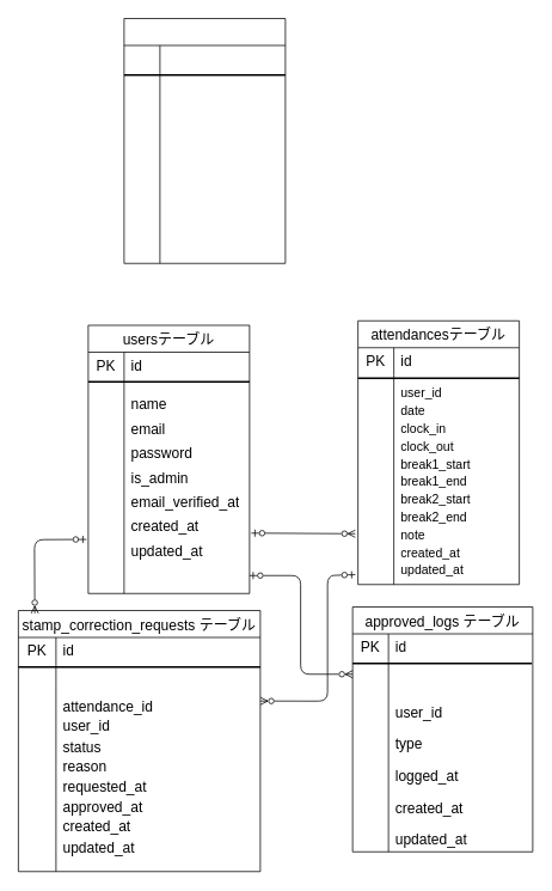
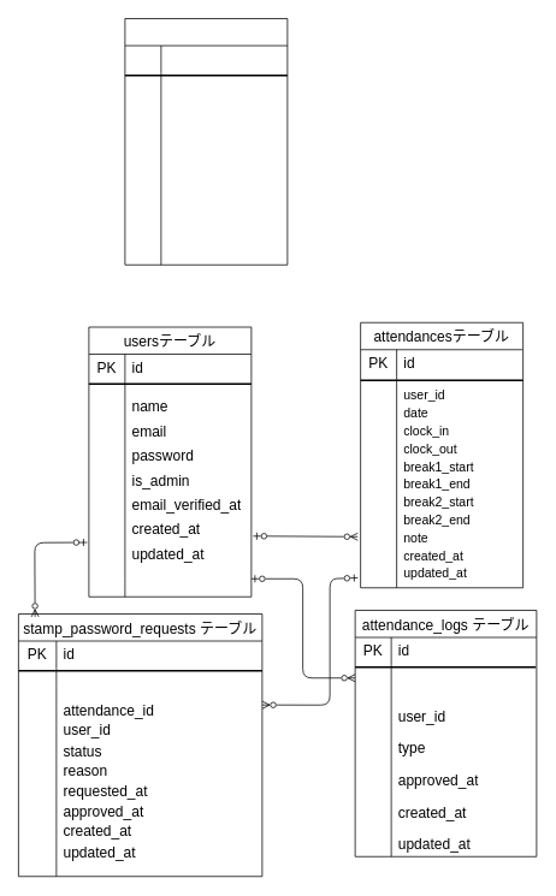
  <mxCell id="0" />
  <mxCell id="1" parent="0" />
  <mxCell id="2" value="" style="group" vertex="1" connectable="0" parent="1"><mxGeometry x="98" y="362" width="180" height="273" as="geometry" /></mxCell>
  <mxCell id="3" value="usersテーブル" style="shape=table;startSize=30;container=1;collapsible=0;childLayout=tableLayout;fixedRows=1;rowLines=0;fontStyle=0;strokeColor=default;fontSize=16;" vertex="1" parent="2"><mxGeometry width="180" height="299" as="geometry" /></mxCell>
  <mxCell id="4" value="" style="shape=tableRow;horizontal=0;startSize=0;swimlaneHead=0;swimlaneBody=0;top=0;left=0;bottom=0;right=0;collapsible=0;dropTarget=0;fillColor=none;points=[[0,0.5],[1,0.5]];portConstraint=eastwest;strokeColor=inherit;fontSize=16;" vertex="1" parent="3"><mxGeometry y="30" width="180" height="30" as="geometry" /></mxCell>
  <mxCell id="5" value="PK" style="shape=partialRectangle;html=1;whiteSpace=wrap;connectable=0;fillColor=none;top=0;left=0;bottom=0;right=0;overflow=hidden;pointerEvents=1;strokeColor=inherit;fontSize=16;" vertex="1" parent="4"><mxGeometry width="40" height="30" as="geometry"><mxRectangle width="40" height="30" as="alternateBounds" /></mxGeometry></mxCell>
  <mxCell id="6" value="id" style="shape=partialRectangle;html=1;whiteSpace=wrap;connectable=0;fillColor=none;top=0;left=0;bottom=0;right=0;align=left;spacingLeft=6;overflow=hidden;strokeColor=inherit;fontSize=16;" vertex="1" parent="4"><mxGeometry x="40" width="140" height="30" as="geometry"><mxRectangle width="140" height="30" as="alternateBounds" /></mxGeometry></mxCell>
  <mxCell id="7" value="" style="shape=tableRow;horizontal=0;startSize=0;swimlaneHead=0;swimlaneBody=0;top=0;left=0;bottom=0;right=0;collapsible=0;dropTarget=0;fillColor=none;points=[[0,0.5],[1,0.5]];portConstraint=eastwest;strokeColor=inherit;fontSize=16;" vertex="1" parent="3"><mxGeometry y="60" width="180" height="219" as="geometry" /></mxCell>
  <mxCell id="8" value="" style="shape=partialRectangle;html=1;whiteSpace=wrap;connectable=0;fillColor=none;top=0;left=0;bottom=0;right=0;overflow=hidden;strokeColor=inherit;fontSize=16;" vertex="1" parent="7"><mxGeometry width="40" height="219" as="geometry"><mxRectangle width="40" height="219" as="alternateBounds" /></mxGeometry></mxCell>
  <mxCell id="9" value="&lt;p style=&quot;line-height: 70%;&quot; data-pm-slice=&quot;1 1 []&quot;&gt;name&lt;br&gt;&lt;/p&gt;&lt;p style=&quot;line-height: 70%;&quot;&gt;email&lt;br&gt;&lt;/p&gt;&lt;p style=&quot;line-height: 70%;&quot;&gt;password&lt;br&gt;&lt;/p&gt;&lt;p style=&quot;line-height: 70%;&quot;&gt;is_admin&lt;br&gt;&lt;/p&gt;&lt;p style=&quot;line-height: 70%;&quot;&gt;email_verified_at&lt;br&gt;&lt;/p&gt;&lt;p style=&quot;line-height: 70%;&quot;&gt;created_at&lt;br&gt;&lt;/p&gt;&lt;p style=&quot;line-height: 70%;&quot;&gt;updated_at&lt;/p&gt;" style="shape=partialRectangle;html=1;whiteSpace=wrap;connectable=0;fillColor=none;top=0;left=0;bottom=0;right=0;align=left;spacingLeft=6;overflow=hidden;strokeColor=inherit;fontSize=16;" vertex="1" parent="7"><mxGeometry x="40" width="140" height="219" as="geometry"><mxRectangle width="140" height="219" as="alternateBounds" /></mxGeometry></mxCell>
  <mxCell id="10" value="" style="shape=tableRow;horizontal=0;startSize=0;swimlaneHead=0;swimlaneBody=0;top=0;left=0;bottom=0;right=0;collapsible=0;dropTarget=0;fillColor=none;points=[[0,0.5],[1,0.5]];portConstraint=eastwest;strokeColor=inherit;fontSize=16;" vertex="1" parent="3"><mxGeometry y="279" width="180" height="20" as="geometry" /></mxCell>
  <mxCell id="11" value="" style="shape=partialRectangle;html=1;whiteSpace=wrap;connectable=0;fillColor=none;top=0;left=0;bottom=0;right=0;overflow=hidden;strokeColor=inherit;fontSize=16;" vertex="1" parent="10"><mxGeometry width="40" height="20" as="geometry"><mxRectangle width="40" height="20" as="alternateBounds" /></mxGeometry></mxCell>
  <mxCell id="12" value="" style="shape=partialRectangle;html=1;whiteSpace=wrap;connectable=0;fillColor=none;top=0;left=0;bottom=0;right=0;align=left;spacingLeft=6;overflow=hidden;strokeColor=inherit;fontSize=16;" vertex="1" parent="10"><mxGeometry x="40" width="140" height="20" as="geometry"><mxRectangle width="140" height="20" as="alternateBounds" /></mxGeometry></mxCell>
  <mxCell id="13" value="" style="line;strokeWidth=2;html=1;" vertex="1" parent="2"><mxGeometry y="58" width="180" height="10" as="geometry" /></mxCell>
  <mxCell id="14" value="" style="group" vertex="1" connectable="0" parent="1"><mxGeometry x="399" y="358" width="180" height="273" as="geometry" /></mxCell>
  <mxCell id="15" value="attendancesテーブル" style="shape=table;startSize=30;container=1;collapsible=0;childLayout=tableLayout;fixedRows=1;rowLines=0;fontStyle=0;strokeColor=default;fontSize=16;" vertex="1" parent="14"><mxGeometry y="-1" width="180" height="294" as="geometry" /></mxCell>
  <mxCell id="16" value="" style="shape=tableRow;horizontal=0;startSize=0;swimlaneHead=0;swimlaneBody=0;top=0;left=0;bottom=0;right=0;collapsible=0;dropTarget=0;fillColor=none;points=[[0,0.5],[1,0.5]];portConstraint=eastwest;strokeColor=inherit;fontSize=16;" vertex="1" parent="15"><mxGeometry y="30" width="180" height="30" as="geometry" /></mxCell>
  <mxCell id="17" value="PK" style="shape=partialRectangle;html=1;whiteSpace=wrap;connectable=0;fillColor=none;top=0;left=0;bottom=0;right=0;overflow=hidden;pointerEvents=1;strokeColor=inherit;fontSize=16;" vertex="1" parent="16"><mxGeometry width="40" height="30" as="geometry"><mxRectangle width="40" height="30" as="alternateBounds" /></mxGeometry></mxCell>
  <mxCell id="18" value="id" style="shape=partialRectangle;html=1;whiteSpace=wrap;connectable=0;fillColor=none;top=0;left=0;bottom=0;right=0;align=left;spacingLeft=6;overflow=hidden;strokeColor=inherit;fontSize=16;" vertex="1" parent="16"><mxGeometry x="40" width="140" height="30" as="geometry"><mxRectangle width="140" height="30" as="alternateBounds" /></mxGeometry></mxCell>
  <mxCell id="19" value="" style="shape=tableRow;horizontal=0;startSize=0;swimlaneHead=0;swimlaneBody=0;top=0;left=0;bottom=0;right=0;collapsible=0;dropTarget=0;fillColor=none;points=[[0,0.5],[1,0.5]];portConstraint=eastwest;strokeColor=inherit;fontSize=16;" vertex="1" parent="15"><mxGeometry y="60" width="180" height="234" as="geometry" /></mxCell>
  <mxCell id="20" value="" style="shape=partialRectangle;html=1;whiteSpace=wrap;connectable=0;fillColor=none;top=0;left=0;bottom=0;right=0;overflow=hidden;strokeColor=inherit;fontSize=16;" vertex="1" parent="19"><mxGeometry width="40" height="234" as="geometry"><mxRectangle width="40" height="234" as="alternateBounds" /></mxGeometry></mxCell>
  <mxCell id="21" value="&lt;p style=&quot;line-height: 20%;&quot; data-pm-slice=&quot;1 1 []&quot;&gt;&lt;font style=&quot;font-size: 14px; line-height: 20%;&quot;&gt;user_id&lt;br&gt;&lt;/font&gt;&lt;/p&gt;&lt;p style=&quot;line-height: 20%;&quot;&gt;&lt;font style=&quot;font-size: 14px; line-height: 20%;&quot;&gt;date&lt;br&gt;&lt;/font&gt;&lt;/p&gt;&lt;p style=&quot;line-height: 20%;&quot;&gt;&lt;font style=&quot;font-size: 14px; line-height: 20%;&quot;&gt;clock_in&lt;br&gt;&lt;/font&gt;&lt;/p&gt;&lt;p style=&quot;line-height: 20%;&quot;&gt;&lt;font style=&quot;font-size: 14px; line-height: 20%;&quot;&gt;clock_out&lt;br&gt;&lt;/font&gt;&lt;/p&gt;&lt;p style=&quot;line-height: 20%;&quot;&gt;&lt;font style=&quot;font-size: 14px; line-height: 20%;&quot;&gt;break1_start&lt;br&gt;&lt;/font&gt;&lt;/p&gt;&lt;p style=&quot;line-height: 20%;&quot;&gt;&lt;font style=&quot;font-size: 14px; line-height: 20%;&quot;&gt;break1_end&lt;br&gt;&lt;/font&gt;&lt;/p&gt;&lt;p style=&quot;line-height: 20%;&quot;&gt;&lt;font style=&quot;font-size: 14px; line-height: 20%;&quot;&gt;break2_start&lt;br&gt;&lt;/font&gt;&lt;/p&gt;&lt;p style=&quot;line-height: 20%;&quot;&gt;&lt;font style=&quot;font-size: 14px; line-height: 20%;&quot;&gt;break2_end&lt;br&gt;&lt;/font&gt;&lt;/p&gt;&lt;p style=&quot;line-height: 20%;&quot;&gt;&lt;font style=&quot;font-size: 14px; line-height: 20%;&quot;&gt;note&lt;br&gt;&lt;/font&gt;&lt;/p&gt;&lt;p style=&quot;line-height: 20%;&quot;&gt;&lt;font style=&quot;font-size: 14px; line-height: 20%;&quot;&gt;created_at&lt;br&gt;&lt;/font&gt;&lt;/p&gt;&lt;p style=&quot;line-height: 20%;&quot;&gt;&lt;font style=&quot;font-size: 14px; line-height: 20%;&quot;&gt;updated_at&lt;/font&gt;&lt;/p&gt;" style="shape=partialRectangle;html=1;whiteSpace=wrap;connectable=0;fillColor=none;top=0;left=0;bottom=0;right=0;align=left;spacingLeft=6;overflow=hidden;strokeColor=inherit;fontSize=16;" vertex="1" parent="19"><mxGeometry x="40" width="140" height="234" as="geometry"><mxRectangle width="140" height="234" as="alternateBounds" /></mxGeometry></mxCell>
  <mxCell id="22" value="" style="line;strokeWidth=2;html=1;" vertex="1" parent="14"><mxGeometry y="58" width="180" height="10" as="geometry" /></mxCell>
  <mxCell id="23" value="" style="group" vertex="1" connectable="0" parent="1"><mxGeometry x="20" y="680" width="270" height="273" as="geometry" /></mxCell>
- <mxCell id="24" value="stamp_correction_requests テーブル" style="shape=table;startSize=30;container=1;collapsible=0;childLayout=tableLayout;fixedRows=1;rowLines=0;fontStyle=0;strokeColor=default;fontSize=16;" vertex="1" parent="23"><mxGeometry width="270" height="291" as="geometry" /></mxCell>
+ <mxCell id="24" value="stamp_password_requests テーブル" style="shape=table;startSize=30;container=1;collapsible=0;childLayout=tableLayout;fixedRows=1;rowLines=0;fontStyle=0;strokeColor=default;fontSize=16;" vertex="1" parent="23"><mxGeometry width="270" height="291" as="geometry" /></mxCell>
  <mxCell id="25" value="" style="shape=tableRow;horizontal=0;startSize=0;swimlaneHead=0;swimlaneBody=0;top=0;left=0;bottom=0;right=0;collapsible=0;dropTarget=0;fillColor=none;points=[[0,0.5],[1,0.5]];portConstraint=eastwest;strokeColor=inherit;fontSize=16;" vertex="1" parent="24"><mxGeometry y="30" width="270" height="30" as="geometry" /></mxCell>
  <mxCell id="26" value="PK" style="shape=partialRectangle;html=1;whiteSpace=wrap;connectable=0;fillColor=none;top=0;left=0;bottom=0;right=0;overflow=hidden;pointerEvents=1;strokeColor=inherit;fontSize=16;" vertex="1" parent="25"><mxGeometry width="42" height="30" as="geometry"><mxRectangle width="42" height="30" as="alternateBounds" /></mxGeometry></mxCell>
  <mxCell id="27" value="id" style="shape=partialRectangle;html=1;whiteSpace=wrap;connectable=0;fillColor=none;top=0;left=0;bottom=0;right=0;align=left;spacingLeft=6;overflow=hidden;strokeColor=inherit;fontSize=16;" vertex="1" parent="25"><mxGeometry x="42" width="228" height="30" as="geometry"><mxRectangle width="228" height="30" as="alternateBounds" /></mxGeometry></mxCell>
  <mxCell id="28" value="" style="shape=tableRow;horizontal=0;startSize=0;swimlaneHead=0;swimlaneBody=0;top=0;left=0;bottom=0;right=0;collapsible=0;dropTarget=0;fillColor=none;points=[[0,0.5],[1,0.5]];portConstraint=eastwest;strokeColor=inherit;fontSize=16;" vertex="1" parent="24"><mxGeometry y="60" width="270" height="20" as="geometry" /></mxCell>
  <mxCell id="29" value="" style="shape=partialRectangle;html=1;whiteSpace=wrap;connectable=0;fillColor=none;top=0;left=0;bottom=0;right=0;overflow=hidden;strokeColor=inherit;fontSize=16;" vertex="1" parent="28"><mxGeometry width="42" height="20" as="geometry"><mxRectangle width="42" height="20" as="alternateBounds" /></mxGeometry></mxCell>
  <mxCell id="30" value="" style="shape=partialRectangle;html=1;whiteSpace=wrap;connectable=0;fillColor=none;top=0;left=0;bottom=0;right=0;align=left;spacingLeft=6;overflow=hidden;strokeColor=inherit;fontSize=16;" vertex="1" parent="28"><mxGeometry x="42" width="228" height="20" as="geometry"><mxRectangle width="228" height="20" as="alternateBounds" /></mxGeometry></mxCell>
  <mxCell id="31" value="" style="shape=tableRow;horizontal=0;startSize=0;swimlaneHead=0;swimlaneBody=0;top=0;left=0;bottom=0;right=0;collapsible=0;dropTarget=0;fillColor=none;points=[[0,0.5],[1,0.5]];portConstraint=eastwest;strokeColor=inherit;fontSize=16;" vertex="1" parent="24"><mxGeometry y="80" width="270" height="211" as="geometry" /></mxCell>
  <mxCell id="32" value="" style="shape=partialRectangle;html=1;whiteSpace=wrap;connectable=0;fillColor=none;top=0;left=0;bottom=0;right=0;overflow=hidden;strokeColor=inherit;fontSize=16;" vertex="1" parent="31"><mxGeometry width="42" height="211" as="geometry"><mxRectangle width="42" height="211" as="alternateBounds" /></mxGeometry></mxCell>
  <mxCell id="33" value="&lt;p style=&quot;line-height: 40%;&quot; data-pm-slice=&quot;1 1 []&quot;&gt;attendance_id&lt;br&gt;&lt;/p&gt;&lt;p style=&quot;line-height: 40%;&quot;&gt;user_id&lt;br&gt;&lt;/p&gt;&lt;p style=&quot;line-height: 40%;&quot;&gt;status&lt;br&gt;&lt;/p&gt;&lt;p style=&quot;line-height: 40%;&quot;&gt;reason&lt;br&gt;&lt;/p&gt;&lt;p style=&quot;line-height: 40%;&quot;&gt;requested_at&lt;br&gt;&lt;/p&gt;&lt;p style=&quot;line-height: 40%;&quot;&gt;approved_at&lt;br&gt;&lt;/p&gt;&lt;p style=&quot;line-height: 40%;&quot;&gt;created_at&lt;br&gt;&lt;/p&gt;&lt;p style=&quot;line-height: 40%;&quot;&gt;updated_at&lt;/p&gt;" style="shape=partialRectangle;html=1;whiteSpace=wrap;connectable=0;fillColor=none;top=0;left=0;bottom=0;right=0;align=left;spacingLeft=6;overflow=hidden;strokeColor=inherit;fontSize=16;" vertex="1" parent="31"><mxGeometry x="42" width="228" height="211" as="geometry"><mxRectangle width="228" height="211" as="alternateBounds" /></mxGeometry></mxCell>
  <mxCell id="34" value="" style="line;strokeWidth=2;html=1;" vertex="1" parent="23"><mxGeometry y="58" width="270" height="10" as="geometry" /></mxCell>
  <mxCell id="35" value="" style="group" vertex="1" connectable="0" parent="1"><mxGeometry x="393" y="676" width="200" height="273" as="geometry" /></mxCell>
- <mxCell id="36" value="approved_logs テーブル" style="shape=table;startSize=30;container=1;collapsible=0;childLayout=tableLayout;fixedRows=1;rowLines=0;fontStyle=0;strokeColor=default;fontSize=16;" vertex="1" parent="35"><mxGeometry width="201" height="273" as="geometry" /></mxCell>
+ <mxCell id="36" value="attendance_logs テーブル" style="shape=table;startSize=30;container=1;collapsible=0;childLayout=tableLayout;fixedRows=1;rowLines=0;fontStyle=0;strokeColor=default;fontSize=16;" vertex="1" parent="35"><mxGeometry width="201" height="273" as="geometry" /></mxCell>
  <mxCell id="37" value="" style="shape=tableRow;horizontal=0;startSize=0;swimlaneHead=0;swimlaneBody=0;top=0;left=0;bottom=0;right=0;collapsible=0;dropTarget=0;fillColor=none;points=[[0,0.5],[1,0.5]];portConstraint=eastwest;strokeColor=inherit;fontSize=16;" vertex="1" parent="36"><mxGeometry y="30" width="201" height="30" as="geometry" /></mxCell>
  <mxCell id="38" value="PK" style="shape=partialRectangle;html=1;whiteSpace=wrap;connectable=0;fillColor=none;top=0;left=0;bottom=0;right=0;overflow=hidden;pointerEvents=1;strokeColor=inherit;fontSize=16;" vertex="1" parent="37"><mxGeometry width="40" height="30" as="geometry"><mxRectangle width="40" height="30" as="alternateBounds" /></mxGeometry></mxCell>
  <mxCell id="39" value="id" style="shape=partialRectangle;html=1;whiteSpace=wrap;connectable=0;fillColor=none;top=0;left=0;bottom=0;right=0;align=left;spacingLeft=6;overflow=hidden;strokeColor=inherit;fontSize=16;" vertex="1" parent="37"><mxGeometry x="40" width="161" height="30" as="geometry"><mxRectangle width="161" height="30" as="alternateBounds" /></mxGeometry></mxCell>
  <mxCell id="40" value="" style="shape=tableRow;horizontal=0;startSize=0;swimlaneHead=0;swimlaneBody=0;top=0;left=0;bottom=0;right=0;collapsible=0;dropTarget=0;fillColor=none;points=[[0,0.5],[1,0.5]];portConstraint=eastwest;strokeColor=inherit;fontSize=16;" vertex="1" parent="36"><mxGeometry y="60" width="201" height="30" as="geometry" /></mxCell>
  <mxCell id="41" value="" style="shape=partialRectangle;html=1;whiteSpace=wrap;connectable=0;fillColor=none;top=0;left=0;bottom=0;right=0;overflow=hidden;strokeColor=inherit;fontSize=16;" vertex="1" parent="40"><mxGeometry width="40" height="30" as="geometry"><mxRectangle width="40" height="30" as="alternateBounds" /></mxGeometry></mxCell>
  <mxCell id="42" value="" style="shape=partialRectangle;html=1;whiteSpace=wrap;connectable=0;fillColor=none;top=0;left=0;bottom=0;right=0;align=left;spacingLeft=6;overflow=hidden;strokeColor=inherit;fontSize=16;" vertex="1" parent="40"><mxGeometry x="40" width="161" height="30" as="geometry"><mxRectangle width="161" height="30" as="alternateBounds" /></mxGeometry></mxCell>
  <mxCell id="43" value="" style="shape=tableRow;horizontal=0;startSize=0;swimlaneHead=0;swimlaneBody=0;top=0;left=0;bottom=0;right=0;collapsible=0;dropTarget=0;fillColor=none;points=[[0,0.5],[1,0.5]];portConstraint=eastwest;strokeColor=inherit;fontSize=16;" vertex="1" parent="36"><mxGeometry y="90" width="201" height="183" as="geometry" /></mxCell>
  <mxCell id="44" value="" style="shape=partialRectangle;html=1;whiteSpace=wrap;connectable=0;fillColor=none;top=0;left=0;bottom=0;right=0;overflow=hidden;strokeColor=inherit;fontSize=16;" vertex="1" parent="43"><mxGeometry width="40" height="183" as="geometry"><mxRectangle width="40" height="183" as="alternateBounds" /></mxGeometry></mxCell>
- <mxCell id="45" value="&lt;p data-pm-slice=&quot;1 1 []&quot;&gt;user_id&lt;br/&gt;&lt;/p&gt;&lt;p&gt;type&lt;br/&gt;&lt;/p&gt;&lt;p&gt;logged_at&lt;br/&gt;&lt;/p&gt;&lt;p&gt;created_at&lt;br/&gt;&lt;/p&gt;&lt;p&gt;updated_at&lt;/p&gt;" style="shape=partialRectangle;html=1;whiteSpace=wrap;connectable=0;fillColor=none;top=0;left=0;bottom=0;right=0;align=left;spacingLeft=6;overflow=hidden;strokeColor=inherit;fontSize=16;" vertex="1" parent="43"><mxGeometry x="40" width="161" height="183" as="geometry"><mxRectangle width="161" height="183" as="alternateBounds" /></mxGeometry></mxCell>
+ <mxCell id="45" value="&lt;p data-pm-slice=&quot;1 1 []&quot;&gt;user_id&lt;br/&gt;&lt;/p&gt;&lt;p&gt;type&lt;br/&gt;&lt;/p&gt;&lt;p&gt;approved_at&lt;br/&gt;&lt;/p&gt;&lt;p&gt;created_at&lt;br/&gt;&lt;/p&gt;&lt;p&gt;updated_at&lt;/p&gt;" style="shape=partialRectangle;html=1;whiteSpace=wrap;connectable=0;fillColor=none;top=0;left=0;bottom=0;right=0;align=left;spacingLeft=6;overflow=hidden;strokeColor=inherit;fontSize=16;" vertex="1" parent="43"><mxGeometry x="40" width="161" height="183" as="geometry"><mxRectangle width="161" height="183" as="alternateBounds" /></mxGeometry></mxCell>
  <mxCell id="46" value="" style="line;strokeWidth=2;html=1;" vertex="1" parent="35"><mxGeometry y="58" width="200" height="10" as="geometry" /></mxCell>
  <mxCell id="47" value="" style="group" vertex="1" connectable="0" parent="1"><mxGeometry x="138" y="20" width="180" height="273" as="geometry" /></mxCell>
  <mxCell id="48" value="" style="shape=table;startSize=30;container=1;collapsible=0;childLayout=tableLayout;fixedRows=1;rowLines=0;fontStyle=0;strokeColor=default;fontSize=16;" vertex="1" parent="47"><mxGeometry width="180" height="273" as="geometry" /></mxCell>
  <mxCell id="49" value="" style="shape=tableRow;horizontal=0;startSize=0;swimlaneHead=0;swimlaneBody=0;top=0;left=0;bottom=0;right=0;collapsible=0;dropTarget=0;fillColor=none;points=[[0,0.5],[1,0.5]];portConstraint=eastwest;strokeColor=inherit;fontSize=16;" vertex="1" parent="48"><mxGeometry y="30" width="180" height="30" as="geometry" /></mxCell>
  <mxCell id="50" value="" style="shape=partialRectangle;html=1;whiteSpace=wrap;connectable=0;fillColor=none;top=0;left=0;bottom=0;right=0;overflow=hidden;pointerEvents=1;strokeColor=inherit;fontSize=16;" vertex="1" parent="49"><mxGeometry width="40" height="30" as="geometry"><mxRectangle width="40" height="30" as="alternateBounds" /></mxGeometry></mxCell>
  <mxCell id="51" value="" style="shape=partialRectangle;html=1;whiteSpace=wrap;connectable=0;fillColor=none;top=0;left=0;bottom=0;right=0;align=left;spacingLeft=6;overflow=hidden;strokeColor=inherit;fontSize=16;" vertex="1" parent="49"><mxGeometry x="40" width="140" height="30" as="geometry"><mxRectangle width="140" height="30" as="alternateBounds" /></mxGeometry></mxCell>
  <mxCell id="52" value="" style="shape=tableRow;horizontal=0;startSize=0;swimlaneHead=0;swimlaneBody=0;top=0;left=0;bottom=0;right=0;collapsible=0;dropTarget=0;fillColor=none;points=[[0,0.5],[1,0.5]];portConstraint=eastwest;strokeColor=inherit;fontSize=16;" vertex="1" parent="48"><mxGeometry y="60" width="180" height="30" as="geometry" /></mxCell>
  <mxCell id="53" value="" style="shape=partialRectangle;html=1;whiteSpace=wrap;connectable=0;fillColor=none;top=0;left=0;bottom=0;right=0;overflow=hidden;strokeColor=inherit;fontSize=16;" vertex="1" parent="52"><mxGeometry width="40" height="30" as="geometry"><mxRectangle width="40" height="30" as="alternateBounds" /></mxGeometry></mxCell>
  <mxCell id="54" value="" style="shape=partialRectangle;html=1;whiteSpace=wrap;connectable=0;fillColor=none;top=0;left=0;bottom=0;right=0;align=left;spacingLeft=6;overflow=hidden;strokeColor=inherit;fontSize=16;" vertex="1" parent="52"><mxGeometry x="40" width="140" height="30" as="geometry"><mxRectangle width="140" height="30" as="alternateBounds" /></mxGeometry></mxCell>
  <mxCell id="55" value="" style="shape=tableRow;horizontal=0;startSize=0;swimlaneHead=0;swimlaneBody=0;top=0;left=0;bottom=0;right=0;collapsible=0;dropTarget=0;fillColor=none;points=[[0,0.5],[1,0.5]];portConstraint=eastwest;strokeColor=inherit;fontSize=16;" vertex="1" parent="48"><mxGeometry y="90" width="180" height="183" as="geometry" /></mxCell>
  <mxCell id="56" value="" style="shape=partialRectangle;html=1;whiteSpace=wrap;connectable=0;fillColor=none;top=0;left=0;bottom=0;right=0;overflow=hidden;strokeColor=inherit;fontSize=16;" vertex="1" parent="55"><mxGeometry width="40" height="183" as="geometry"><mxRectangle width="40" height="183" as="alternateBounds" /></mxGeometry></mxCell>
  <mxCell id="57" value="" style="shape=partialRectangle;html=1;whiteSpace=wrap;connectable=0;fillColor=none;top=0;left=0;bottom=0;right=0;align=left;spacingLeft=6;overflow=hidden;strokeColor=inherit;fontSize=16;" vertex="1" parent="55"><mxGeometry x="40" width="140" height="183" as="geometry"><mxRectangle width="140" height="183" as="alternateBounds" /></mxGeometry></mxCell>
  <mxCell id="58" value="" style="line;strokeWidth=2;html=1;" vertex="1" parent="47"><mxGeometry y="58" width="180" height="10" as="geometry" /></mxCell>
  <mxCell id="59" value="" style="endArrow=ERzeroToMany;html=1;entryX=-0.017;entryY=0.758;entryDx=0;entryDy=0;entryPerimeter=0;exitX=1.011;exitY=0.784;exitDx=0;exitDy=0;exitPerimeter=0;verticalAlign=middle;startArrow=ERzeroToOne;startFill=0;endFill=0;" edge="1" parent="1" source="7" target="19"><mxGeometry width="50" height="50" relative="1" as="geometry"><mxPoint x="225" y="631" as="sourcePoint" /><mxPoint x="275" y="581" as="targetPoint" /></mxGeometry></mxCell>
  <mxCell id="60" value="" style="endArrow=ERzeroToMany;html=1;entryX=0.068;entryY=0.011;entryDx=0;entryDy=0;entryPerimeter=0;exitX=-0.011;exitY=0.816;exitDx=0;exitDy=0;exitPerimeter=0;verticalAlign=middle;startArrow=ERzeroToOne;startFill=0;endFill=0;" edge="1" parent="1" source="7" target="24"><mxGeometry width="50" height="50" relative="1" as="geometry"><mxPoint x="-38" y="604" as="sourcePoint" /><mxPoint x="78" y="604" as="targetPoint" /><Array as="points"><mxPoint x="38" y="601" /></Array></mxGeometry></mxCell>
  <mxCell id="61" value="" style="endArrow=ERzeroToMany;html=1;entryX=1.001;entryY=0.099;entryDx=0;entryDy=0;exitX=-0.017;exitY=0.953;exitDx=0;exitDy=0;exitPerimeter=0;verticalAlign=middle;startArrow=ERzeroToOne;startFill=0;endFill=0;entryPerimeter=0;" edge="1" parent="1" source="19" target="31"><mxGeometry width="50" height="50" relative="1" as="geometry"><mxPoint x="300" y="614" as="sourcePoint" /><mxPoint x="416" y="614" as="targetPoint" /><Array as="points"><mxPoint x="365" y="641" /><mxPoint x="365" y="781" /></Array></mxGeometry></mxCell>
  <mxCell id="62" value="" style="endArrow=ERzeroToMany;html=1;entryX=0;entryY=0.5;entryDx=0;entryDy=0;exitX=1.011;exitY=0.784;exitDx=0;exitDy=0;exitPerimeter=0;verticalAlign=middle;startArrow=ERzeroToOne;startFill=0;endFill=0;" edge="1" parent="1" target="40"><mxGeometry width="50" height="50" relative="1" as="geometry"><mxPoint x="278" y="641" as="sourcePoint" /><mxPoint x="394" y="641" as="targetPoint" /><Array as="points"><mxPoint x="335" y="641" /><mxPoint x="335" y="751" /></Array></mxGeometry></mxCell>
